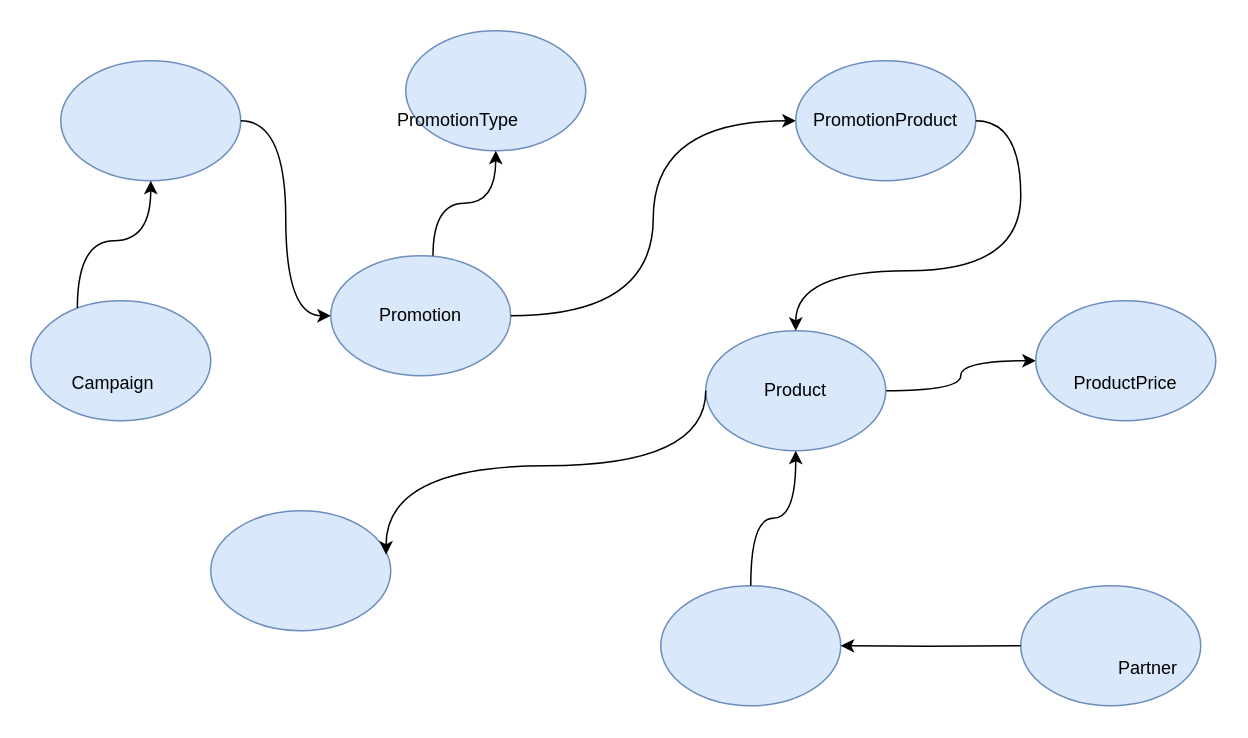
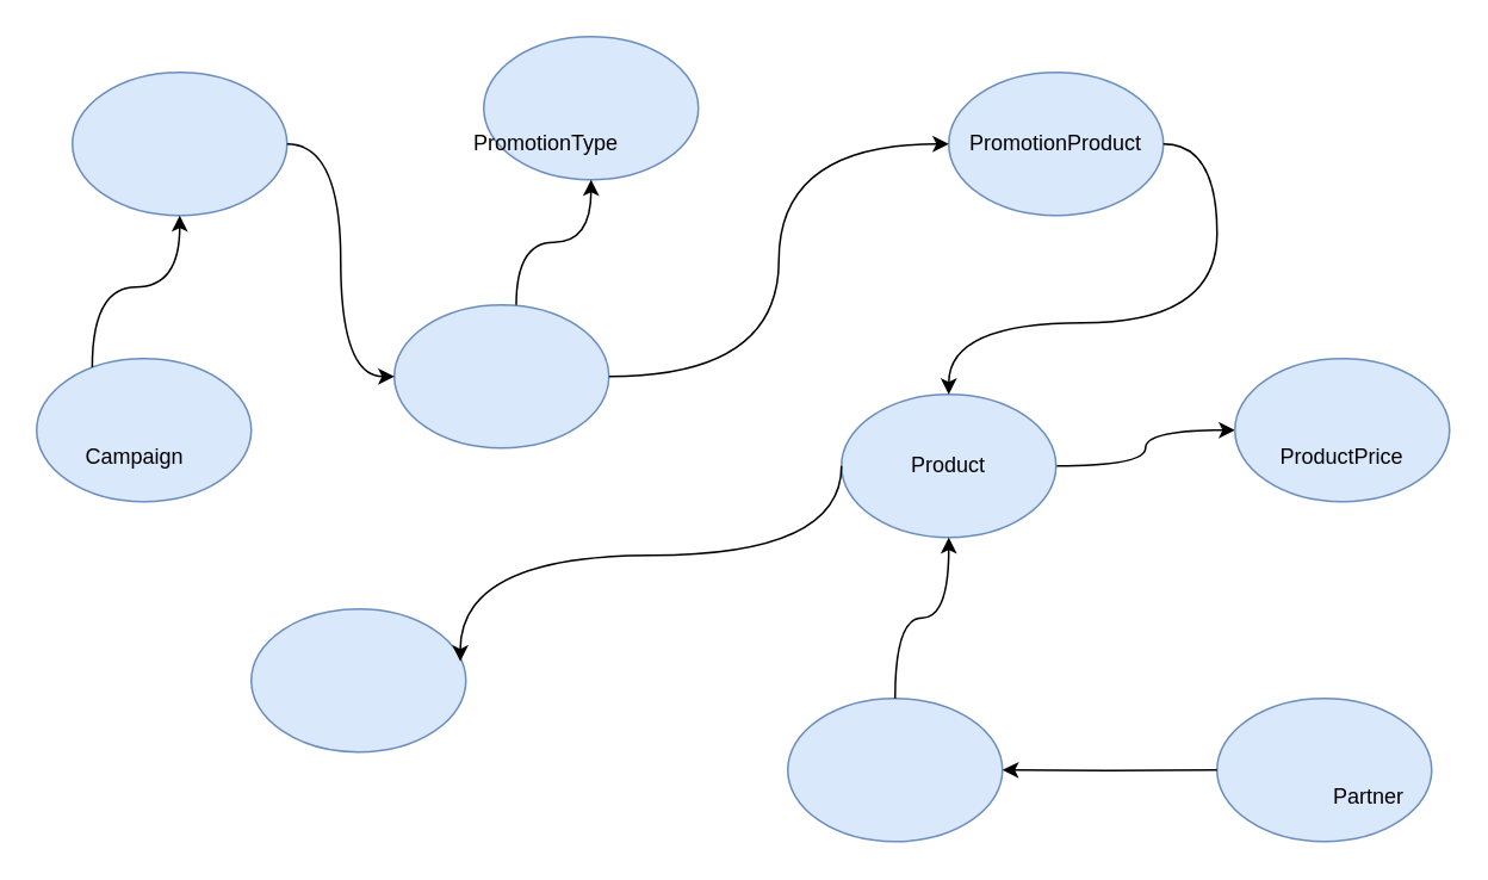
  <mxCell id="0" />
  <mxCell id="1" parent="0" />
  <mxCell id="2" value="" style="edgeStyle=orthogonalEdgeStyle;rounded=0;orthogonalLoop=1;jettySize=auto;html=1;curved=1;" edge="1" parent="1" source="3" target="19"><mxGeometry relative="1" as="geometry" /></mxCell>
  <mxCell id="3" value="" style="ellipse;whiteSpace=wrap;html=1;fillColor=#dae8fc;strokeColor=#6c8ebf;" parent="1" vertex="1"><mxGeometry x="470" y="220" width="120" height="80" as="geometry" /></mxCell>
  <mxCell id="4" value="Product" style="text;html=1;strokeColor=none;fillColor=none;align=center;verticalAlign=middle;whiteSpace=wrap;rounded=0;" parent="1" vertex="1"><mxGeometry x="550" y="60" width="40" height="20" as="geometry" /></mxCell>
  <mxCell id="5" value="" style="ellipse;whiteSpace=wrap;html=1;fillColor=#dae8fc;strokeColor=#6c8ebf;" parent="1" vertex="1"><mxGeometry x="440" y="390" width="120" height="80" as="geometry" /></mxCell>
  <mxCell id="6" value="" style="ellipse;whiteSpace=wrap;html=1;fillColor=#dae8fc;strokeColor=#6c8ebf;" parent="1" vertex="1"><mxGeometry x="220" y="170" width="120" height="80" as="geometry" /></mxCell>
  <mxCell id="7" value="" style="ellipse;whiteSpace=wrap;html=1;fillColor=#dae8fc;strokeColor=#6c8ebf;" parent="1" vertex="1"><mxGeometry x="270" y="20" width="120" height="80" as="geometry" /></mxCell>
  <mxCell id="8" value="" style="ellipse;whiteSpace=wrap;html=1;fillColor=#dae8fc;strokeColor=#6c8ebf;" parent="1" vertex="1"><mxGeometry x="40" y="40" width="120" height="80" as="geometry" /></mxCell>
  <mxCell id="9" value="" style="ellipse;whiteSpace=wrap;html=1;fillColor=#dae8fc;strokeColor=#6c8ebf;" parent="1" vertex="1"><mxGeometry x="140" y="340" width="120" height="80" as="geometry" /></mxCell>
  <mxCell id="10" value="" style="ellipse;whiteSpace=wrap;html=1;fillColor=#dae8fc;strokeColor=#6c8ebf;" parent="1" vertex="1"><mxGeometry x="680" y="390" width="120" height="80" as="geometry" /></mxCell>
  <mxCell id="11" value="" style="ellipse;whiteSpace=wrap;html=1;fillColor=#dae8fc;strokeColor=#6c8ebf;" parent="1" vertex="1"><mxGeometry x="20" y="200" width="120" height="80" as="geometry" /></mxCell>
  <mxCell id="12" value="" style="ellipse;whiteSpace=wrap;html=1;fillColor=#dae8fc;strokeColor=#6c8ebf;" parent="1" vertex="1"><mxGeometry x="530" y="40" width="120" height="80" as="geometry" /></mxCell>
  <mxCell id="13" value="Campaign" style="text;html=1;strokeColor=none;fillColor=none;align=center;verticalAlign=middle;whiteSpace=wrap;rounded=0;" parent="1" vertex="1"><mxGeometry x="55" y="245" width="40" height="20" as="geometry" /></mxCell>
  <mxCell id="14" value="Partner" style="text;html=1;strokeColor=none;fillColor=none;align=center;verticalAlign=middle;whiteSpace=wrap;rounded=0;" parent="1" vertex="1"><mxGeometry x="745" y="435" width="40" height="20" as="geometry" /></mxCell>
- <mxCell id="15" value="Promotion" style="text;html=1;strokeColor=none;fillColor=none;align=center;verticalAlign=middle;whiteSpace=wrap;rounded=0;" parent="1" vertex="1"><mxGeometry x="260" y="200" width="40" height="20" as="geometry" /></mxCell>
  <mxCell id="16" value="PromotionType" style="text;html=1;strokeColor=none;fillColor=none;align=center;verticalAlign=middle;whiteSpace=wrap;rounded=0;" parent="1" vertex="1"><mxGeometry x="285" y="70" width="40" height="20" as="geometry" /></mxCell>
  <mxCell id="17" value="PromotionProduct" style="text;html=1;strokeColor=none;fillColor=none;align=center;verticalAlign=middle;whiteSpace=wrap;rounded=0;" vertex="1" parent="1"><mxGeometry x="570" y="70" width="40" height="20" as="geometry" /></mxCell>
  <mxCell id="18" value="Product" style="text;html=1;strokeColor=none;fillColor=none;align=center;verticalAlign=middle;whiteSpace=wrap;rounded=0;" vertex="1" parent="1"><mxGeometry x="510" y="250" width="40" height="20" as="geometry" /></mxCell>
  <mxCell id="19" value="" style="ellipse;whiteSpace=wrap;html=1;strokeColor=#6c8ebf;fillColor=#dae8fc;" vertex="1" parent="1"><mxGeometry x="690" y="200" width="120" height="80" as="geometry" /></mxCell>
  <mxCell id="20" value="" style="edgeStyle=orthogonalEdgeStyle;rounded=0;orthogonalLoop=1;jettySize=auto;html=1;curved=1;entryX=0.5;entryY=0;entryDx=0;entryDy=0;exitX=1;exitY=0.5;exitDx=0;exitDy=0;" edge="1" parent="1" source="12" target="3"><mxGeometry relative="1" as="geometry"><mxPoint x="640" y="110" as="sourcePoint" /><mxPoint x="550" y="180" as="targetPoint" /><Array as="points"><mxPoint x="680" y="80" /><mxPoint x="680" y="180" /></Array></mxGeometry></mxCell>
  <mxCell id="21" value="ProductPrice" style="text;html=1;strokeColor=none;fillColor=none;align=center;verticalAlign=middle;whiteSpace=wrap;rounded=0;" vertex="1" parent="1"><mxGeometry x="730" y="245" width="40" height="20" as="geometry" /></mxCell>
  <mxCell id="22" value="" style="edgeStyle=orthogonalEdgeStyle;rounded=0;orthogonalLoop=1;jettySize=auto;html=1;curved=1;entryX=0;entryY=0.5;entryDx=0;entryDy=0;exitX=1;exitY=0.5;exitDx=0;exitDy=0;" edge="1" parent="1" source="8" target="6"><mxGeometry relative="1" as="geometry"><mxPoint x="150" y="90" as="sourcePoint" /><mxPoint x="250" y="70" as="targetPoint" /></mxGeometry></mxCell>
  <mxCell id="23" value="" style="edgeStyle=orthogonalEdgeStyle;rounded=0;orthogonalLoop=1;jettySize=auto;html=1;curved=1;entryX=0;entryY=0.5;entryDx=0;entryDy=0;exitX=1;exitY=0.5;exitDx=0;exitDy=0;" edge="1" parent="1" source="6" target="12"><mxGeometry relative="1" as="geometry"><mxPoint x="390" y="170" as="sourcePoint" /><mxPoint x="480" y="150" as="targetPoint" /></mxGeometry></mxCell>
  <mxCell id="24" value="" style="edgeStyle=orthogonalEdgeStyle;rounded=0;orthogonalLoop=1;jettySize=auto;html=1;curved=1;entryX=0.974;entryY=0.366;entryDx=0;entryDy=0;entryPerimeter=0;" edge="1" parent="1" target="9"><mxGeometry relative="1" as="geometry"><mxPoint x="470" y="260" as="sourcePoint" /><mxPoint x="570" y="240" as="targetPoint" /><Array as="points"><mxPoint x="470" y="310" /><mxPoint x="257" y="310" /></Array></mxGeometry></mxCell>
  <mxCell id="25" value="" style="edgeStyle=orthogonalEdgeStyle;rounded=0;orthogonalLoop=1;jettySize=auto;html=1;curved=1;entryX=0.5;entryY=1;entryDx=0;entryDy=0;exitX=0.568;exitY=0;exitDx=0;exitDy=0;exitPerimeter=0;" edge="1" parent="1" source="6" target="7"><mxGeometry relative="1" as="geometry"><mxPoint x="280" y="180" as="sourcePoint" /><mxPoint x="380" y="160" as="targetPoint" /></mxGeometry></mxCell>
  <mxCell id="26" value="" style="edgeStyle=orthogonalEdgeStyle;rounded=0;orthogonalLoop=1;jettySize=auto;html=1;curved=1;entryX=1;entryY=0.5;entryDx=0;entryDy=0;" edge="1" parent="1" target="5"><mxGeometry relative="1" as="geometry"><mxPoint x="680" y="430" as="sourcePoint" /><mxPoint x="780" y="410" as="targetPoint" /></mxGeometry></mxCell>
  <mxCell id="27" value="" style="edgeStyle=orthogonalEdgeStyle;rounded=0;orthogonalLoop=1;jettySize=auto;html=1;curved=1;entryX=0.5;entryY=1;entryDx=0;entryDy=0;exitX=0.259;exitY=0.061;exitDx=0;exitDy=0;exitPerimeter=0;" edge="1" parent="1" source="11" target="8"><mxGeometry relative="1" as="geometry"><mxPoint x="40" y="220" as="sourcePoint" /><mxPoint x="140" y="190" as="targetPoint" /></mxGeometry></mxCell>
  <mxCell id="28" value="" style="edgeStyle=orthogonalEdgeStyle;rounded=0;orthogonalLoop=1;jettySize=auto;html=1;curved=1;" edge="1" parent="1" source="5" target="3"><mxGeometry relative="1" as="geometry"><mxPoint x="730" y="260" as="sourcePoint" /><mxPoint x="640" y="330" as="targetPoint" /></mxGeometry></mxCell>
